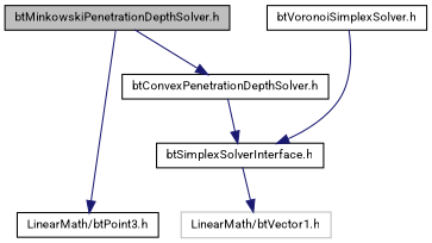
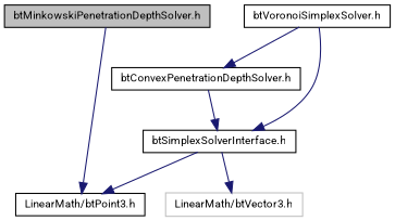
  digraph {
    fontname=Roboto
    node [color=black fillcolor=white fontname=Roboto fontsize=10 shape=record style=filled]
    edge [color=midnightblue fontname=Roboto fontsize=10 labelfontname=Helvetica labelfontsize=10 style=solid]
    n1 [fillcolor=grey75 fontcolor=black height=0.2 label="btMinkowskiPenetrationDepthSolver.h" width=0.4]
    n2 [height=0.2 label="btConvexPenetrationDepthSolver.h" width=0.4]
    n3 [height=0.2 label="LinearMath/btPoint3.h" width=0.4]
    n4 [height=0.2 label="btSimplexSolverInterface.h" width=0.4]
-   n5 [color=grey75 height=0.2 label="LinearMath/btVector1.h" width=0.4]
+   n5 [color=grey75 height=0.2 label="LinearMath/btVector3.h" width=0.4]
    n6 [height=0.2 label="btVoronoiSimplexSolver.h" width=0.4]
-   n1 -> n2
+   n6 -> n2
    n1 -> n3
    n2 -> n4
+   n4 -> n3
    n4 -> n5
    n6 -> n4
  }
